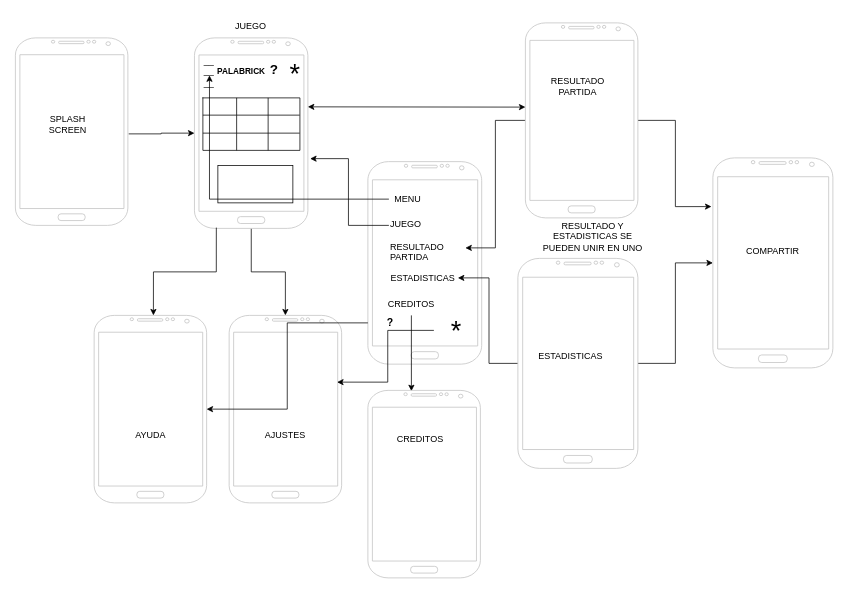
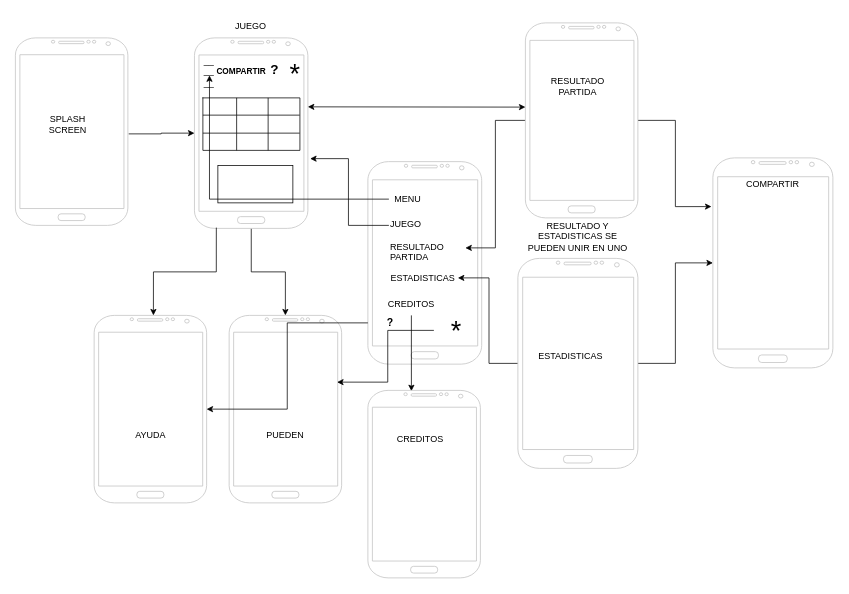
  <mxCell id="0" />
  <mxCell id="1" parent="0" />
  <mxCell id="2" value="" style="verticalLabelPosition=bottom;verticalAlign=top;html=1;shadow=0;dashed=0;strokeWidth=1;shape=mxgraph.android.phone2;strokeColor=#c0c0c0;" parent="1" vertex="1"><mxGeometry x="490" y="215" width="151.75" height="270" as="geometry" /></mxCell>
  <mxCell id="3" value="" style="edgeStyle=orthogonalEdgeStyle;rounded=0;orthogonalLoop=1;jettySize=auto;html=1;" parent="1" source="4" target="5" edge="1"><mxGeometry relative="1" as="geometry" /></mxCell>
  <mxCell id="4" value="" style="verticalLabelPosition=bottom;verticalAlign=top;html=1;shadow=0;dashed=0;strokeWidth=1;shape=mxgraph.android.phone2;strokeColor=#c0c0c0;" parent="1" vertex="1"><mxGeometry x="258.75" y="50" width="151.25" height="254" as="geometry" /></mxCell>
  <mxCell id="5" value="" style="verticalLabelPosition=bottom;verticalAlign=top;html=1;shadow=0;dashed=0;strokeWidth=1;shape=mxgraph.android.phone2;strokeColor=#c0c0c0;" parent="1" vertex="1"><mxGeometry x="305" y="420" width="150" height="250" as="geometry" /></mxCell>
  <mxCell id="6" style="edgeStyle=orthogonalEdgeStyle;rounded=0;orthogonalLoop=1;jettySize=auto;html=1;entryX=-0.012;entryY=0.232;entryDx=0;entryDy=0;entryPerimeter=0;" parent="1" source="8" target="11" edge="1"><mxGeometry relative="1" as="geometry" /></mxCell>
  <mxCell id="7" style="edgeStyle=orthogonalEdgeStyle;rounded=0;orthogonalLoop=1;jettySize=auto;html=1;entryX=1;entryY=0.5;entryDx=0;entryDy=0;fontSize=14;" parent="1" source="8" target="34" edge="1"><mxGeometry relative="1" as="geometry" /></mxCell>
  <mxCell id="8" value="" style="verticalLabelPosition=bottom;verticalAlign=top;html=1;shadow=0;dashed=0;strokeWidth=1;shape=mxgraph.android.phone2;strokeColor=#c0c0c0;" parent="1" vertex="1"><mxGeometry x="700" y="30" width="150" height="260" as="geometry" /></mxCell>
  <mxCell id="9" value="JUEGO" style="text;html=1;strokeColor=none;fillColor=none;align=center;verticalAlign=middle;whiteSpace=wrap;rounded=0;" parent="1" vertex="1"><mxGeometry x="304.38" y="20" width="60" height="30" as="geometry" /></mxCell>
  <mxCell id="10" value="RESULTADO&lt;br&gt;PARTIDA" style="text;html=1;strokeColor=none;fillColor=none;align=center;verticalAlign=middle;whiteSpace=wrap;rounded=0;" parent="1" vertex="1"><mxGeometry x="740" y="100" width="60" height="30" as="geometry" /></mxCell>
  <mxCell id="11" value="" style="verticalLabelPosition=bottom;verticalAlign=top;html=1;shadow=0;dashed=0;strokeWidth=1;shape=mxgraph.android.phone2;strokeColor=#c0c0c0;" parent="1" vertex="1"><mxGeometry x="950" y="210" width="160" height="280" as="geometry" /></mxCell>
- <mxCell id="12" value="COMPARTIR" style="text;html=1;strokeColor=none;fillColor=none;align=center;verticalAlign=middle;whiteSpace=wrap;rounded=0;" parent="1" vertex="1"><mxGeometry x="1000" y="320" width="60" height="30" as="geometry" /></mxCell>
+ <mxCell id="12" value="COMPARTIR" style="text;html=1;strokeColor=none;fillColor=none;align=center;verticalAlign=middle;whiteSpace=wrap;rounded=0;" parent="1" vertex="1"><mxGeometry x="1000" y="230" width="60" height="30" as="geometry" /></mxCell>
  <mxCell id="13" value="AYUDA" style="text;html=1;align=center;verticalAlign=middle;resizable=0;points=[];autosize=1;strokeColor=none;fillColor=none;" parent="1" vertex="1"><mxGeometry x="170" y="570" width="60" height="20" as="geometry" /></mxCell>
- <mxCell id="14" value="AJUSTES" style="text;html=1;strokeColor=none;fillColor=none;align=center;verticalAlign=middle;whiteSpace=wrap;rounded=0;" parent="1" vertex="1"><mxGeometry x="350" y="565" width="60" height="30" as="geometry" /></mxCell>
+ <mxCell id="14" value="PUEDEN" style="text;html=1;strokeColor=none;fillColor=none;align=center;verticalAlign=middle;whiteSpace=wrap;rounded=0;" parent="1" vertex="1"><mxGeometry x="350" y="565" width="60" height="30" as="geometry" /></mxCell>
  <mxCell id="15" value="" style="shape=table;html=1;whiteSpace=wrap;startSize=0;container=1;collapsible=0;childLayout=tableLayout;" parent="1" vertex="1"><mxGeometry x="270" y="130" width="129.38" height="70" as="geometry" /></mxCell>
  <mxCell id="16" value="" style="shape=tableRow;horizontal=0;startSize=0;swimlaneHead=0;swimlaneBody=0;top=0;left=0;bottom=0;right=0;collapsible=0;dropTarget=0;fillColor=none;points=[[0,0.5],[1,0.5]];portConstraint=eastwest;" parent="15" vertex="1"><mxGeometry width="129.38" height="23" as="geometry" /></mxCell>
  <mxCell id="17" value="" style="shape=partialRectangle;html=1;whiteSpace=wrap;connectable=0;fillColor=none;top=0;left=0;bottom=0;right=0;overflow=hidden;" parent="16" vertex="1"><mxGeometry width="45" height="23" as="geometry"><mxRectangle width="45" height="23" as="alternateBounds" /></mxGeometry></mxCell>
  <mxCell id="18" value="" style="shape=partialRectangle;html=1;whiteSpace=wrap;connectable=0;fillColor=none;top=0;left=0;bottom=0;right=0;overflow=hidden;" parent="16" vertex="1"><mxGeometry x="45" width="42" height="23" as="geometry"><mxRectangle width="42" height="23" as="alternateBounds" /></mxGeometry></mxCell>
  <mxCell id="19" value="" style="shape=partialRectangle;html=1;whiteSpace=wrap;connectable=0;fillColor=none;top=0;left=0;bottom=0;right=0;overflow=hidden;" parent="16" vertex="1"><mxGeometry x="87" width="42" height="23" as="geometry"><mxRectangle width="42" height="23" as="alternateBounds" /></mxGeometry></mxCell>
  <mxCell id="20" value="" style="shape=tableRow;horizontal=0;startSize=0;swimlaneHead=0;swimlaneBody=0;top=0;left=0;bottom=0;right=0;collapsible=0;dropTarget=0;fillColor=none;points=[[0,0.5],[1,0.5]];portConstraint=eastwest;" parent="15" vertex="1"><mxGeometry y="23" width="129.38" height="24" as="geometry" /></mxCell>
  <mxCell id="21" value="" style="shape=partialRectangle;html=1;whiteSpace=wrap;connectable=0;fillColor=none;top=0;left=0;bottom=0;right=0;overflow=hidden;" parent="20" vertex="1"><mxGeometry width="45" height="24" as="geometry"><mxRectangle width="45" height="24" as="alternateBounds" /></mxGeometry></mxCell>
  <mxCell id="22" value="" style="shape=partialRectangle;html=1;whiteSpace=wrap;connectable=0;fillColor=none;top=0;left=0;bottom=0;right=0;overflow=hidden;" parent="20" vertex="1"><mxGeometry x="45" width="42" height="24" as="geometry"><mxRectangle width="42" height="24" as="alternateBounds" /></mxGeometry></mxCell>
  <mxCell id="23" value="" style="shape=partialRectangle;html=1;whiteSpace=wrap;connectable=0;fillColor=none;top=0;left=0;bottom=0;right=0;overflow=hidden;" parent="20" vertex="1"><mxGeometry x="87" width="42" height="24" as="geometry"><mxRectangle width="42" height="24" as="alternateBounds" /></mxGeometry></mxCell>
  <mxCell id="24" value="" style="shape=tableRow;horizontal=0;startSize=0;swimlaneHead=0;swimlaneBody=0;top=0;left=0;bottom=0;right=0;collapsible=0;dropTarget=0;fillColor=none;points=[[0,0.5],[1,0.5]];portConstraint=eastwest;" parent="15" vertex="1"><mxGeometry y="47" width="129.38" height="23" as="geometry" /></mxCell>
  <mxCell id="25" value="" style="shape=partialRectangle;html=1;whiteSpace=wrap;connectable=0;fillColor=none;top=0;left=0;bottom=0;right=0;overflow=hidden;" parent="24" vertex="1"><mxGeometry width="45" height="23" as="geometry"><mxRectangle width="45" height="23" as="alternateBounds" /></mxGeometry></mxCell>
  <mxCell id="26" value="" style="shape=partialRectangle;html=1;whiteSpace=wrap;connectable=0;fillColor=none;top=0;left=0;bottom=0;right=0;overflow=hidden;" parent="24" vertex="1"><mxGeometry x="45" width="42" height="23" as="geometry"><mxRectangle width="42" height="23" as="alternateBounds" /></mxGeometry></mxCell>
  <mxCell id="27" value="" style="shape=partialRectangle;html=1;whiteSpace=wrap;connectable=0;fillColor=none;top=0;left=0;bottom=0;right=0;overflow=hidden;pointerEvents=1;" parent="24" vertex="1"><mxGeometry x="87" width="42" height="23" as="geometry"><mxRectangle width="42" height="23" as="alternateBounds" /></mxGeometry></mxCell>
  <mxCell id="28" value="" style="rounded=0;whiteSpace=wrap;html=1;" parent="1" vertex="1"><mxGeometry x="290" y="220" width="100" height="50" as="geometry" /></mxCell>
  <mxCell id="29" value="" style="edgeStyle=orthogonalEdgeStyle;rounded=0;orthogonalLoop=1;jettySize=auto;html=1;" parent="1" source="31" target="11" edge="1"><mxGeometry relative="1" as="geometry" /></mxCell>
  <mxCell id="30" value="" style="edgeStyle=orthogonalEdgeStyle;rounded=0;orthogonalLoop=1;jettySize=auto;html=1;entryX=0.97;entryY=0.5;entryDx=0;entryDy=0;entryPerimeter=0;" parent="1" source="31" target="56" edge="1"><mxGeometry relative="1" as="geometry" /></mxCell>
  <mxCell id="31" value="" style="verticalLabelPosition=bottom;verticalAlign=top;html=1;shadow=0;dashed=0;strokeWidth=1;shape=mxgraph.android.phone2;strokeColor=#c0c0c0;" parent="1" vertex="1"><mxGeometry x="690" y="344" width="160" height="280" as="geometry" /></mxCell>
  <mxCell id="32" value="ESTADISTICAS" style="text;html=1;align=center;verticalAlign=middle;resizable=0;points=[];autosize=1;strokeColor=none;fillColor=none;" parent="1" vertex="1"><mxGeometry x="710" y="465" width="100" height="20" as="geometry" /></mxCell>
  <mxCell id="33" style="edgeStyle=orthogonalEdgeStyle;rounded=0;orthogonalLoop=1;jettySize=auto;html=1;exitX=0.5;exitY=1;exitDx=0;exitDy=0;" parent="1" source="12" target="12" edge="1"><mxGeometry relative="1" as="geometry" /></mxCell>
  <mxCell id="34" value="RESULTADO PARTIDA" style="text;whiteSpace=wrap;html=1;" parent="1" vertex="1"><mxGeometry x="518.01" y="315" width="101.99" height="30" as="geometry" /></mxCell>
  <mxCell id="35" value="" style="endArrow=classic;startArrow=classic;html=1;rounded=0;entryX=0;entryY=0.432;entryDx=0;entryDy=0;entryPerimeter=0;exitX=1;exitY=0.362;exitDx=0;exitDy=0;exitPerimeter=0;" parent="1" source="4" target="8" edge="1"><mxGeometry width="50" height="50" relative="1" as="geometry"><mxPoint x="380" y="230" as="sourcePoint" /><mxPoint x="430" y="180" as="targetPoint" /></mxGeometry></mxCell>
- <mxCell id="36" value="RESULTADO Y ESTADISTICAS SE PUEDEN UNIR EN UNO" style="text;html=1;strokeColor=none;fillColor=none;align=center;verticalAlign=middle;whiteSpace=wrap;rounded=0;" parent="1" vertex="1"><mxGeometry x="715" y="300" width="150" height="30" as="geometry" /></mxCell>
+ <mxCell id="36" value="RESULTADO Y ESTADISTICAS SE PUEDEN UNIR EN UNO" style="text;html=1;strokeColor=none;fillColor=none;align=center;verticalAlign=middle;whiteSpace=wrap;rounded=0;" parent="1" vertex="1"><mxGeometry x="695" y="300" width="150" height="30" as="geometry" /></mxCell>
  <mxCell id="37" value="SPLASH SCREEN" style="text;html=1;strokeColor=none;fillColor=none;align=center;verticalAlign=middle;whiteSpace=wrap;rounded=0;" parent="1" vertex="1"><mxGeometry x="60" y="150" width="60" height="30" as="geometry" /></mxCell>
  <mxCell id="38" style="edgeStyle=orthogonalEdgeStyle;rounded=0;orthogonalLoop=1;jettySize=auto;html=1;fontSize=14;" parent="1" source="39" target="50" edge="1"><mxGeometry relative="1" as="geometry" /></mxCell>
  <mxCell id="39" value="MENU" style="text;html=1;align=center;verticalAlign=middle;resizable=0;points=[];autosize=1;strokeColor=none;fillColor=none;" parent="1" vertex="1"><mxGeometry x="518.01" y="255" width="50" height="20" as="geometry" /></mxCell>
  <mxCell id="40" value="" style="verticalLabelPosition=bottom;verticalAlign=top;html=1;shadow=0;dashed=0;strokeWidth=1;shape=mxgraph.android.phone2;strokeColor=#c0c0c0;" parent="1" vertex="1"><mxGeometry x="125" y="420" width="150" height="250" as="geometry" /></mxCell>
  <mxCell id="41" value="" style="edgeStyle=orthogonalEdgeStyle;rounded=0;orthogonalLoop=1;jettySize=auto;html=1;exitX=1.007;exitY=0.512;exitDx=0;exitDy=0;exitPerimeter=0;" parent="1" source="42" target="4" edge="1"><mxGeometry relative="1" as="geometry" /></mxCell>
  <mxCell id="42" value="" style="verticalLabelPosition=bottom;verticalAlign=top;html=1;shadow=0;dashed=0;strokeWidth=1;shape=mxgraph.android.phone2;strokeColor=#c0c0c0;" parent="1" vertex="1"><mxGeometry x="20" y="50" width="150" height="250" as="geometry" /></mxCell>
  <mxCell id="43" value="" style="edgeStyle=orthogonalEdgeStyle;rounded=0;orthogonalLoop=1;jettySize=auto;html=1;exitX=0.193;exitY=0.996;exitDx=0;exitDy=0;exitPerimeter=0;entryX=0.527;entryY=0;entryDx=0;entryDy=0;entryPerimeter=0;" parent="1" source="4" target="40" edge="1"><mxGeometry relative="1" as="geometry"><mxPoint x="300" y="330" as="sourcePoint" /><mxPoint x="345.5" y="446" as="targetPoint" /></mxGeometry></mxCell>
  <mxCell id="44" style="edgeStyle=orthogonalEdgeStyle;rounded=0;orthogonalLoop=1;jettySize=auto;html=1;exitX=0.5;exitY=1;exitDx=0;exitDy=0;entryX=0.387;entryY=0.004;entryDx=0;entryDy=0;entryPerimeter=0;" parent="1" source="45" target="48" edge="1"><mxGeometry relative="1" as="geometry" /></mxCell>
  <mxCell id="45" value="CREDITOS" style="text;html=1;strokeColor=none;fillColor=none;align=center;verticalAlign=middle;whiteSpace=wrap;rounded=0;" parent="1" vertex="1"><mxGeometry x="518.01" y="390" width="60" height="30" as="geometry" /></mxCell>
  <mxCell id="46" style="edgeStyle=orthogonalEdgeStyle;rounded=0;orthogonalLoop=1;jettySize=auto;html=1;entryX=1.02;entryY=0.634;entryDx=0;entryDy=0;entryPerimeter=0;" parent="1" source="47" target="4" edge="1"><mxGeometry relative="1" as="geometry" /></mxCell>
  <mxCell id="47" value="JUEGO" style="text;whiteSpace=wrap;html=1;" parent="1" vertex="1"><mxGeometry x="518.01" y="285" width="90" height="30" as="geometry" /></mxCell>
  <mxCell id="48" value="" style="verticalLabelPosition=bottom;verticalAlign=top;html=1;shadow=0;dashed=0;strokeWidth=1;shape=mxgraph.android.phone2;strokeColor=#c0c0c0;" parent="1" vertex="1"><mxGeometry x="490" y="520" width="150" height="250" as="geometry" /></mxCell>
  <mxCell id="49" value="CREDITOS" style="text;html=1;strokeColor=none;fillColor=none;align=center;verticalAlign=middle;whiteSpace=wrap;rounded=0;" parent="1" vertex="1"><mxGeometry x="530" y="570" width="60" height="30" as="geometry" /></mxCell>
  <mxCell id="50" value="__&lt;br&gt;__&lt;br&gt;__" style="text;html=1;strokeColor=none;fillColor=none;align=center;verticalAlign=middle;whiteSpace=wrap;rounded=0;" parent="1" vertex="1"><mxGeometry x="253.13" y="90" width="51.25" height="10" as="geometry" /></mxCell>
  <mxCell id="51" style="edgeStyle=orthogonalEdgeStyle;rounded=0;orthogonalLoop=1;jettySize=auto;html=1;fontSize=36;" parent="1" source="52" target="40" edge="1"><mxGeometry relative="1" as="geometry"><mxPoint x="240" y="390" as="targetPoint" /></mxGeometry></mxCell>
  <mxCell id="52" value="&lt;b&gt;&lt;font style=&quot;font-size: 14px&quot;&gt;?&lt;/font&gt;&lt;/b&gt;" style="text;html=1;strokeColor=none;fillColor=none;align=center;verticalAlign=middle;whiteSpace=wrap;rounded=0;" parent="1" vertex="1"><mxGeometry x="490" y="410" width="60" height="40" as="geometry" /></mxCell>
  <mxCell id="53" value="" style="edgeStyle=orthogonalEdgeStyle;rounded=0;orthogonalLoop=1;jettySize=auto;html=1;fontSize=36;entryX=0.96;entryY=0.356;entryDx=0;entryDy=0;entryPerimeter=0;" parent="1" source="54" target="5" edge="1"><mxGeometry relative="1" as="geometry" /></mxCell>
  <mxCell id="54" value="&lt;font style=&quot;font-size: 36px&quot;&gt;*&lt;/font&gt;" style="text;html=1;strokeColor=none;fillColor=none;align=center;verticalAlign=middle;whiteSpace=wrap;rounded=0;" parent="1" vertex="1"><mxGeometry x="578.01" y="420" width="60" height="40" as="geometry" /></mxCell>
  <mxCell id="55" value="&lt;font style=&quot;font-size: 36px&quot;&gt;*&lt;/font&gt;" style="text;html=1;strokeColor=none;fillColor=none;align=center;verticalAlign=middle;whiteSpace=wrap;rounded=0;" parent="1" vertex="1"><mxGeometry x="375.62" y="80" width="34.38" height="35" as="geometry" /></mxCell>
  <mxCell id="56" value="ESTADISTICAS" style="text;html=1;align=center;verticalAlign=middle;resizable=0;points=[];autosize=1;strokeColor=none;fillColor=none;" parent="1" vertex="1"><mxGeometry x="513.01" y="360" width="100" height="20" as="geometry" /></mxCell>
- <mxCell id="57" value="&lt;font&gt;&lt;b&gt;&lt;span style=&quot;font-size: 11px&quot;&gt;PALABRICK&amp;nbsp;&amp;nbsp;&lt;/span&gt;&lt;font style=&quot;font-size: 18px&quot;&gt;?&lt;/font&gt;&lt;/b&gt;&lt;/font&gt;" style="text;html=1;strokeColor=none;fillColor=none;align=center;verticalAlign=middle;whiteSpace=wrap;rounded=0;fontSize=36;" parent="1" vertex="1"><mxGeometry x="280" y="70" width="100" height="30" as="geometry" /></mxCell>
+ <mxCell id="57" value="&lt;font&gt;&lt;b&gt;&lt;span style=&quot;font-size: 11px&quot;&gt;COMPARTIR&amp;nbsp;&amp;nbsp;&lt;/span&gt;&lt;font style=&quot;font-size: 18px&quot;&gt;?&lt;/font&gt;&lt;/b&gt;&lt;/font&gt;" style="text;html=1;strokeColor=none;fillColor=none;align=center;verticalAlign=middle;whiteSpace=wrap;rounded=0;fontSize=36;" parent="1" vertex="1"><mxGeometry x="280" y="70" width="100" height="30" as="geometry" /></mxCell>
